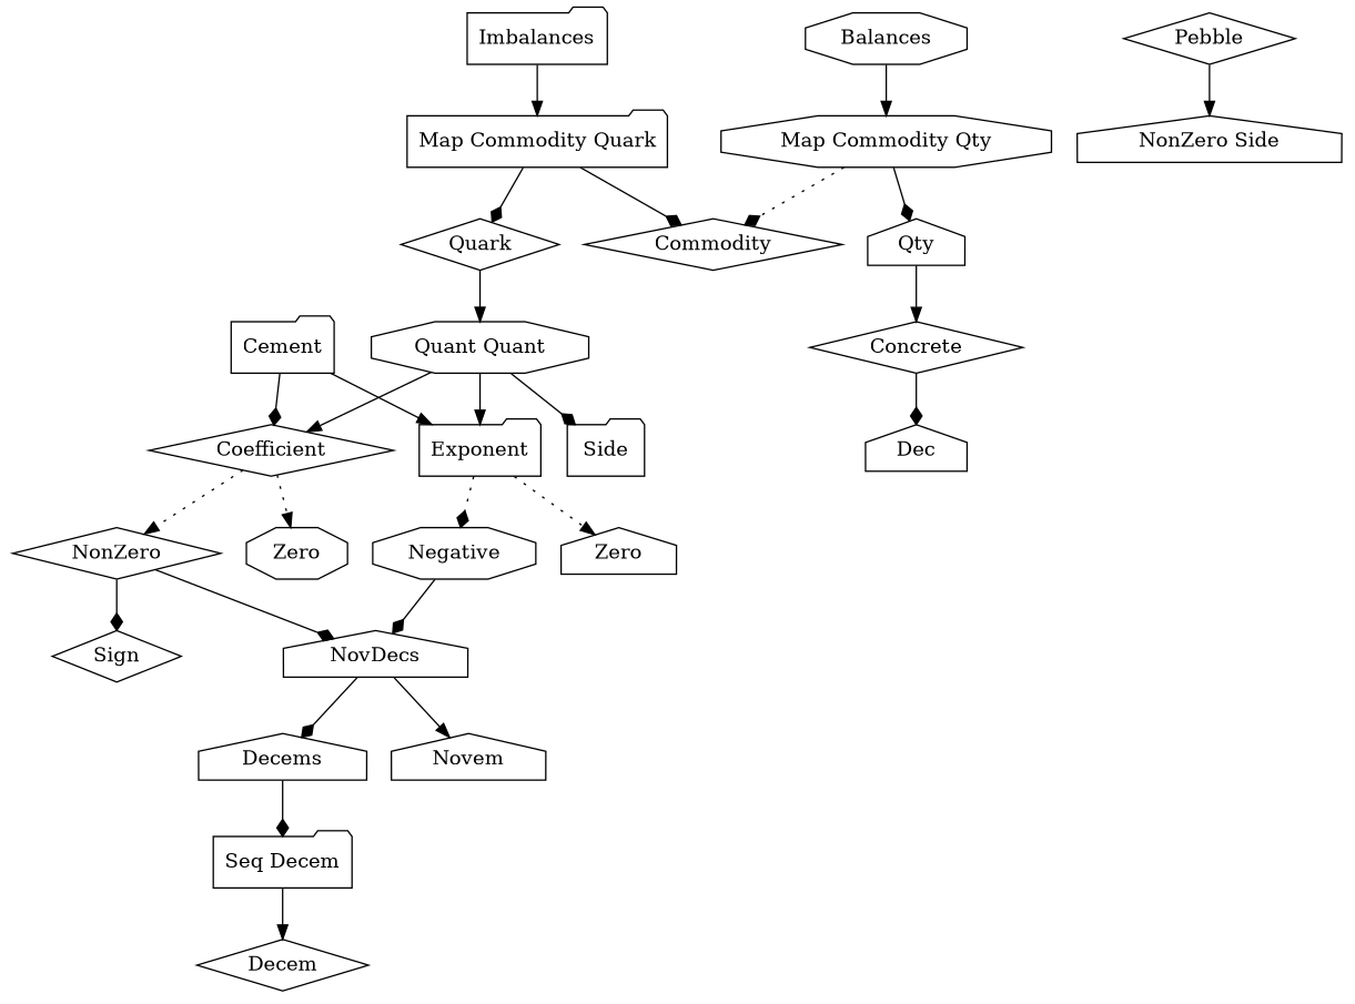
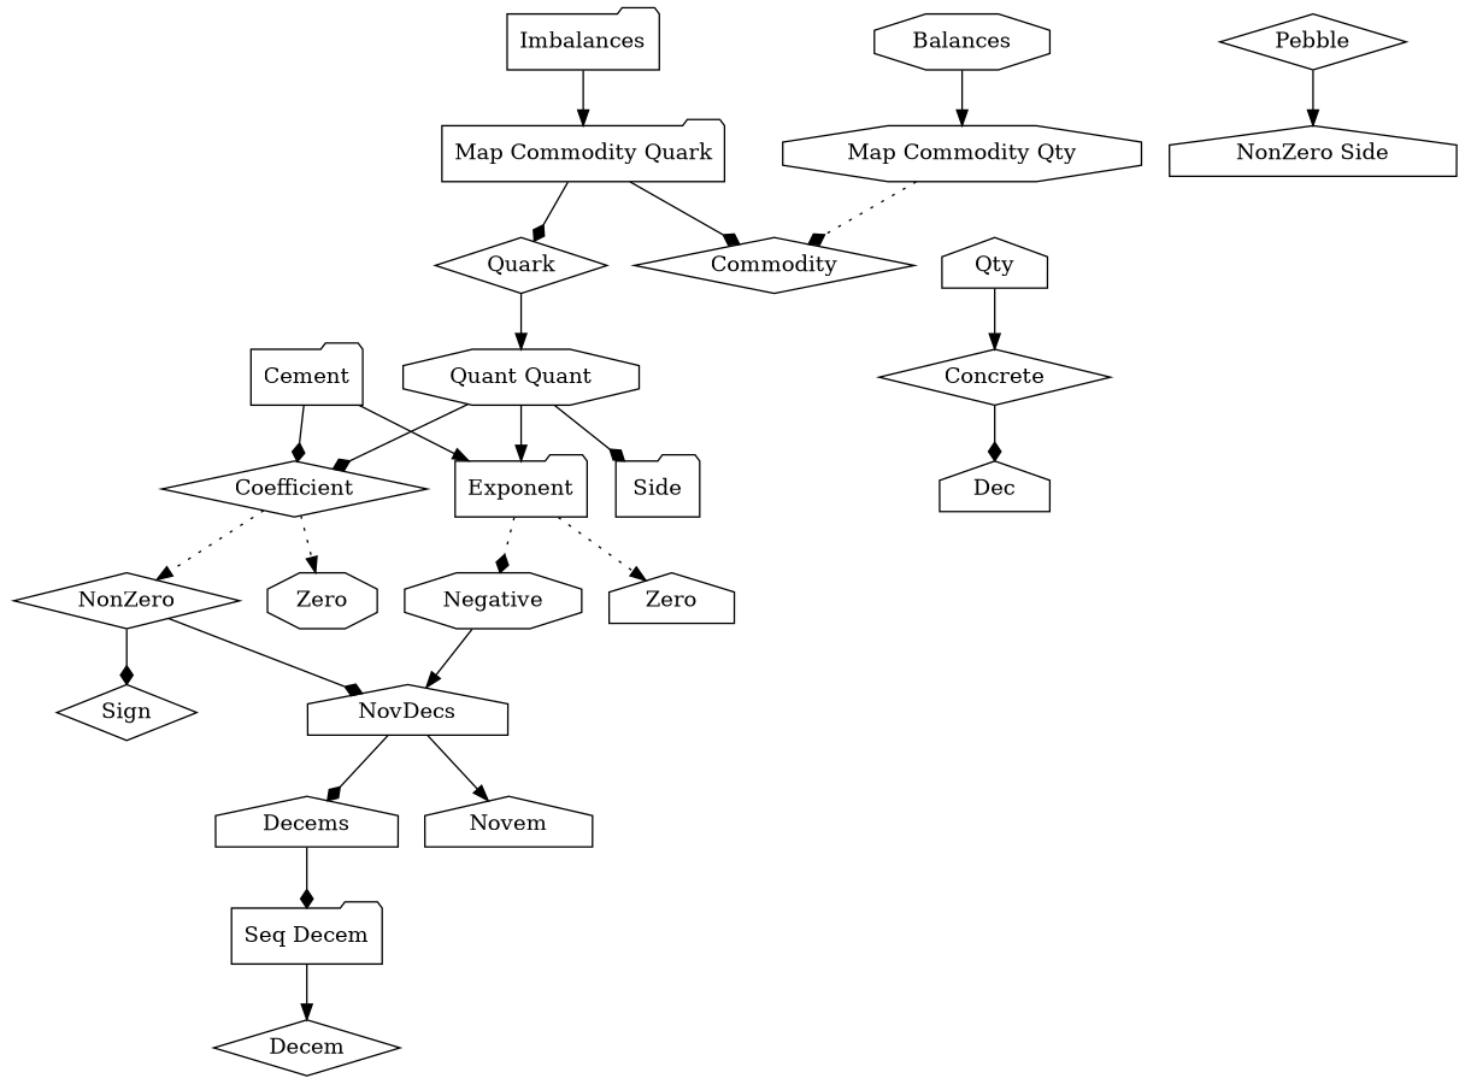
  digraph {
    node [shape=diamond]
    edge [arrowhead=normal]
    n1 [label="Seq Decem" shape=folder]
    Decem
    Decems [shape=house]
    NovDecs [shape=house]
    Novem [shape=house]
    n6 [label=Zero shape=octagon]
    n7 [label=NonZero]
    Sign
    Coefficient
    n10 [label=Zero shape=house]
    n11 [label=Negative shape=octagon]
    Exponent [shape=folder]
    Cement [shape=folder]
    Dec [shape=house]
    Concrete
    Qty [shape=house]
    n17 [label="NonZero Side" shape=house]
    Pebble
    n19 [label="Map Commodity Qty" shape=octagon]
    Commodity
    Balances [shape=octagon]
    n22 [label="Quant Quant" shape=octagon]
    Side [shape=folder]
    Quark
    n25 [label="Map Commodity Quark" shape=folder]
    Imbalances [shape=folder]
    n1 -> Decem
    Decems -> n1 [arrowhead=diamond]
    NovDecs -> Decems [arrowhead=diamond]
    NovDecs -> Novem
    n7 -> NovDecs [arrowhead=diamond]
    n7 -> Sign [arrowhead=diamond]
    Coefficient -> n6 [style=dotted]
    Coefficient -> n7 [style=dotted]
-   n11 -> NovDecs [arrowhead=diamond]
+   n11 -> NovDecs
    Exponent -> n10 [style=dotted]
    Exponent -> n11 [arrowhead=diamond style=dotted]
    Cement -> Coefficient [arrowhead=diamond]
    Cement -> Exponent
    Concrete -> Dec [arrowhead=diamond]
    Qty -> Concrete
    Pebble -> n17
-   n19 -> Qty [arrowhead=diamond]
    n19 -> Commodity [arrowhead=diamond style=dotted]
    Balances -> n19
-   n22 -> Coefficient
+   n22 -> Coefficient [arrowhead=diamond]
    n22 -> Exponent
    n22 -> Side [arrowhead=diamond]
    Quark -> n22
    n25 -> Commodity [arrowhead=diamond]
    n25 -> Quark [arrowhead=diamond]
    Imbalances -> n25
  }
